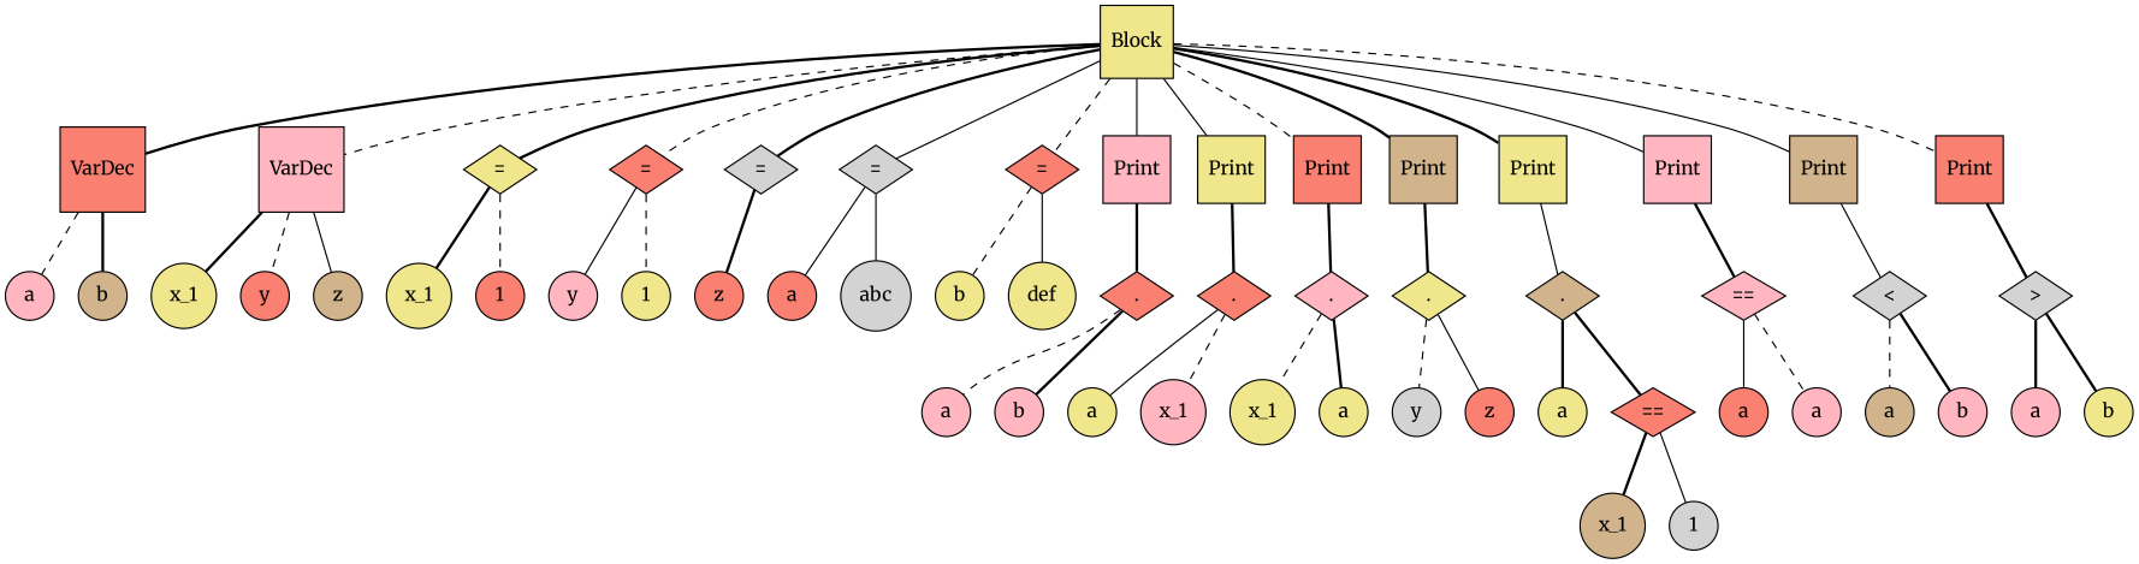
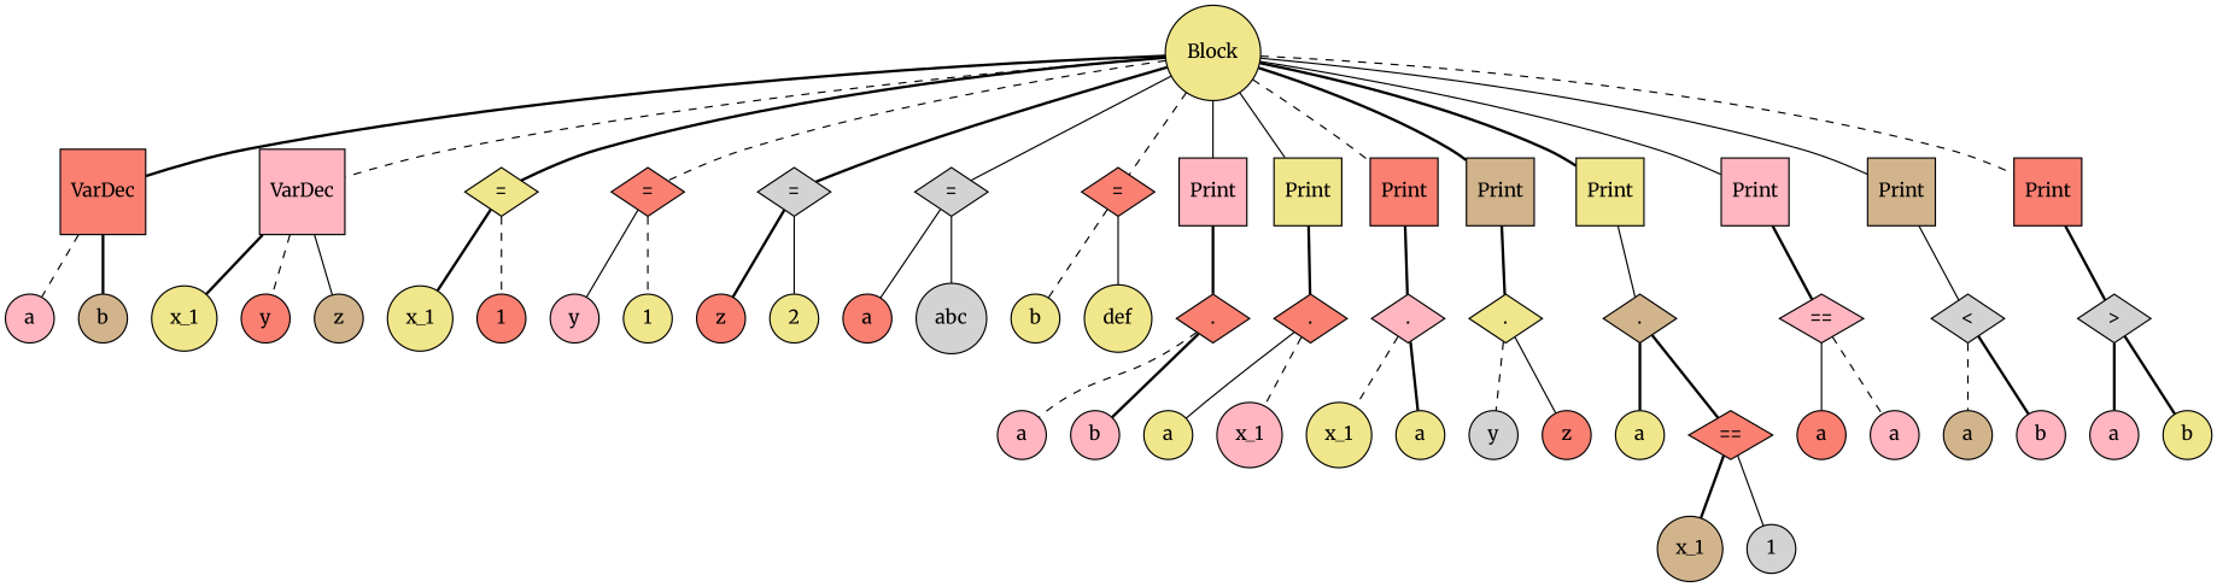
  graph {
    fontname=Merriweather
    node [fillcolor=khaki fontname=Merriweather shape=circle style=filled]
    edge [fontname=Merriweather style=bold]
-   n1 [label=Block shape=square]
+   n1 [label=Block]
    n2 [fillcolor=salmon label=VarDec shape=square]
    n3 [fillcolor=lightpink label=VarDec shape=square]
    n4 [label="=" shape=diamond]
    n5 [fillcolor=salmon label="=" shape=diamond]
    n6 [fillcolor=lightgrey label="=" shape=diamond]
    n7 [fillcolor=lightgrey label="=" shape=diamond]
    n8 [fillcolor=salmon label="=" shape=diamond]
    n9 [fillcolor=lightpink label=Print shape=square]
    n10 [label=Print shape=square]
    n11 [fillcolor=salmon label=Print shape=square]
    n12 [fillcolor=tan label=Print shape=square]
    n13 [label=Print shape=square]
    n14 [fillcolor=lightpink label=Print shape=square]
    n15 [fillcolor=tan label=Print shape=square]
    n16 [fillcolor=salmon label=Print shape=square]
    n17 [fillcolor=lightpink label=a]
    n18 [fillcolor=tan label=b]
    n19 [label=x_1]
    n20 [fillcolor=salmon label=y]
    n21 [fillcolor=tan label=z]
    n22 [label=x_1]
    n23 [fillcolor=salmon label=1]
    n24 [fillcolor=lightpink label=y]
    n25 [label=1]
    n26 [fillcolor=salmon label=z]
+   n27 [label=2]
    n28 [fillcolor=salmon label=a]
    n29 [fillcolor=lightgrey label=abc]
    n30 [label=b]
    n31 [label=def]
    n32 [fillcolor=salmon label="." shape=diamond]
    n33 [fillcolor=salmon label="." shape=diamond]
    n34 [fillcolor=lightpink label="." shape=diamond]
    n35 [label="." shape=diamond]
    n36 [fillcolor=tan label="." shape=diamond]
    n37 [fillcolor=lightpink label="==" shape=diamond]
    n38 [fillcolor=lightgrey label="<" shape=diamond]
    n39 [fillcolor=lightgrey label=">" shape=diamond]
    n40 [fillcolor=lightpink label=a]
    n41 [fillcolor=lightpink label=b]
    n42 [label=a]
    n43 [fillcolor=lightpink label=x_1]
    n44 [label=x_1]
    n45 [label=a]
    n46 [fillcolor=lightgrey label=y]
    n47 [fillcolor=salmon label=z]
    n48 [label=a]
    n49 [fillcolor=salmon label="==" shape=diamond]
    n50 [fillcolor=tan label=x_1]
    n51 [fillcolor=lightgrey label=1]
    n52 [fillcolor=salmon label=a]
    n53 [fillcolor=lightpink label=a]
    n54 [fillcolor=tan label=a]
    n55 [fillcolor=lightpink label=b]
    n56 [fillcolor=lightpink label=a]
    n57 [label=b]
    n1 -- n2
    n1 -- n3 [style=dashed]
    n1 -- n4
    n1 -- n5 [style=dashed]
    n1 -- n6
    n1 -- n7 [style=solid]
    n1 -- n8 [style=dashed]
    n1 -- n9 [style=solid]
    n1 -- n10 [style=solid]
    n1 -- n11 [style=dashed]
    n1 -- n12
    n1 -- n13
    n1 -- n14 [style=solid]
    n1 -- n15 [style=solid]
    n1 -- n16 [style=dashed]
    n2 -- n17 [style=dashed]
    n2 -- n18
    n3 -- n19
    n3 -- n20 [style=dashed]
    n3 -- n21 [style=solid]
    n4 -- n22
    n4 -- n23 [style=dashed]
    n5 -- n24 [style=solid]
    n5 -- n25 [style=dashed]
    n6 -- n26
+   n6 -- n27 [style=solid]
    n7 -- n28 [style=solid]
    n7 -- n29 [style=solid]
    n8 -- n30 [style=dashed]
    n8 -- n31 [style=solid]
    n9 -- n32
    n10 -- n33
    n11 -- n34
    n12 -- n35
    n13 -- n36 [style=solid]
    n14 -- n37
    n15 -- n38 [style=solid]
    n16 -- n39
    n32 -- n40 [style=dashed]
    n32 -- n41
    n33 -- n42 [style=solid]
    n33 -- n43 [style=dashed]
    n34 -- n44 [style=dashed]
    n34 -- n45
    n35 -- n46 [style=dashed]
    n35 -- n47 [style=solid]
    n36 -- n48
    n36 -- n49
    n37 -- n52 [style=solid]
    n37 -- n53 [style=dashed]
    n38 -- n54 [style=dashed]
    n38 -- n55
    n39 -- n56
    n39 -- n57
    n49 -- n50
    n49 -- n51 [style=solid]
  }
